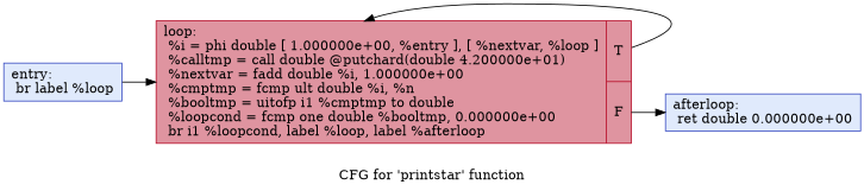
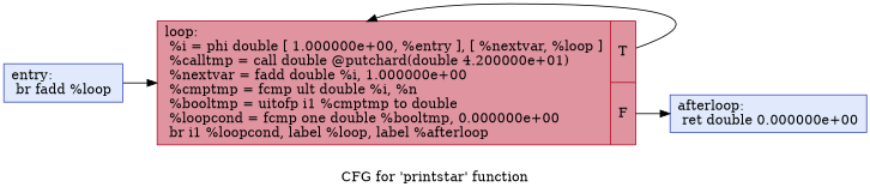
  digraph {
    label="CFG for 'printstar' function"
    rankdir=LR
    node [color="#3d50c3ff" fillcolor="#b9d0f970" shape=record style=filled]
-   n1 [label="{entry:\l  br label %loop\l}"]
+   n1 [label="{entry:\l  br fadd %loop\l}"]
    n2 [color="#b70d28ff" fillcolor="#b70d2870" label="{loop:                                             \l  %i = phi double [ 1.000000e+00, %entry ], [ %nextvar, %loop ]\l  %calltmp = call double @putchard(double 4.200000e+01)\l  %nextvar = fadd double %i, 1.000000e+00\l  %cmptmp = fcmp ult double %i, %n\l  %booltmp = uitofp i1 %cmptmp to double\l  %loopcond = fcmp one double %booltmp, 0.000000e+00\l  br i1 %loopcond, label %loop, label %afterloop\l|{<s0>T|<s1>F}}"]
    n3 [label="{afterloop:                                        \l  ret double 0.000000e+00\l}"]
    n1 -> n2
    n2 -> n2 [tailport=s0]
    n2 -> n3 [tailport=s1]
  }
